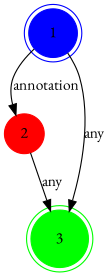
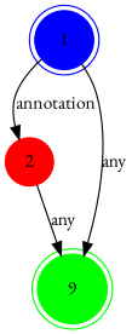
  digraph {
    mindist=2.0
    fontname="EB Garamond"
    node [shape=doublecircle style=filled fontname="EB Garamond"]
    edge [fontname="EB Garamond"]
    1 [color=blue]
    2 [color=red shape=circle]
-   3 [color=green]
+   3 [color=green label=9]
    1 -> 2 [label=annotation]
    1 -> 3 [label=any]
    2 -> 3 [label=any]
  }
